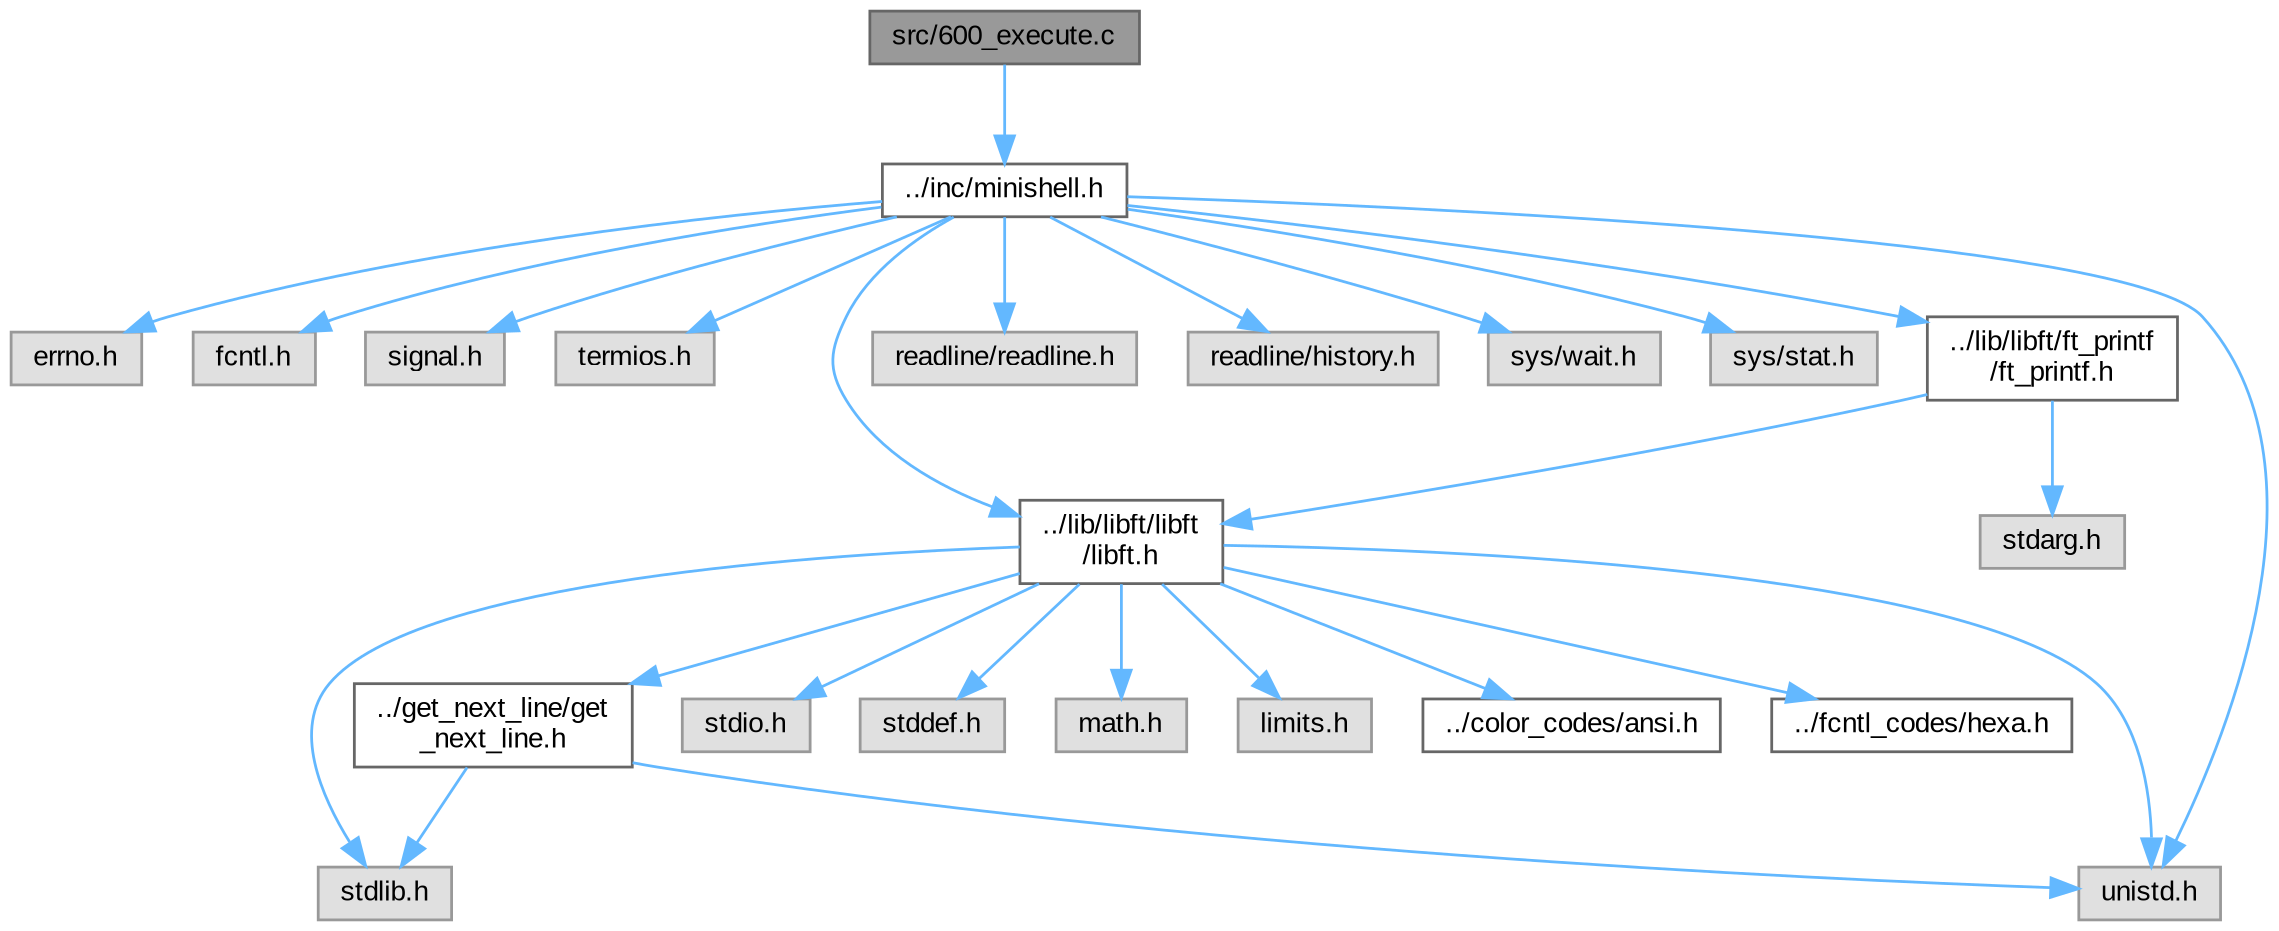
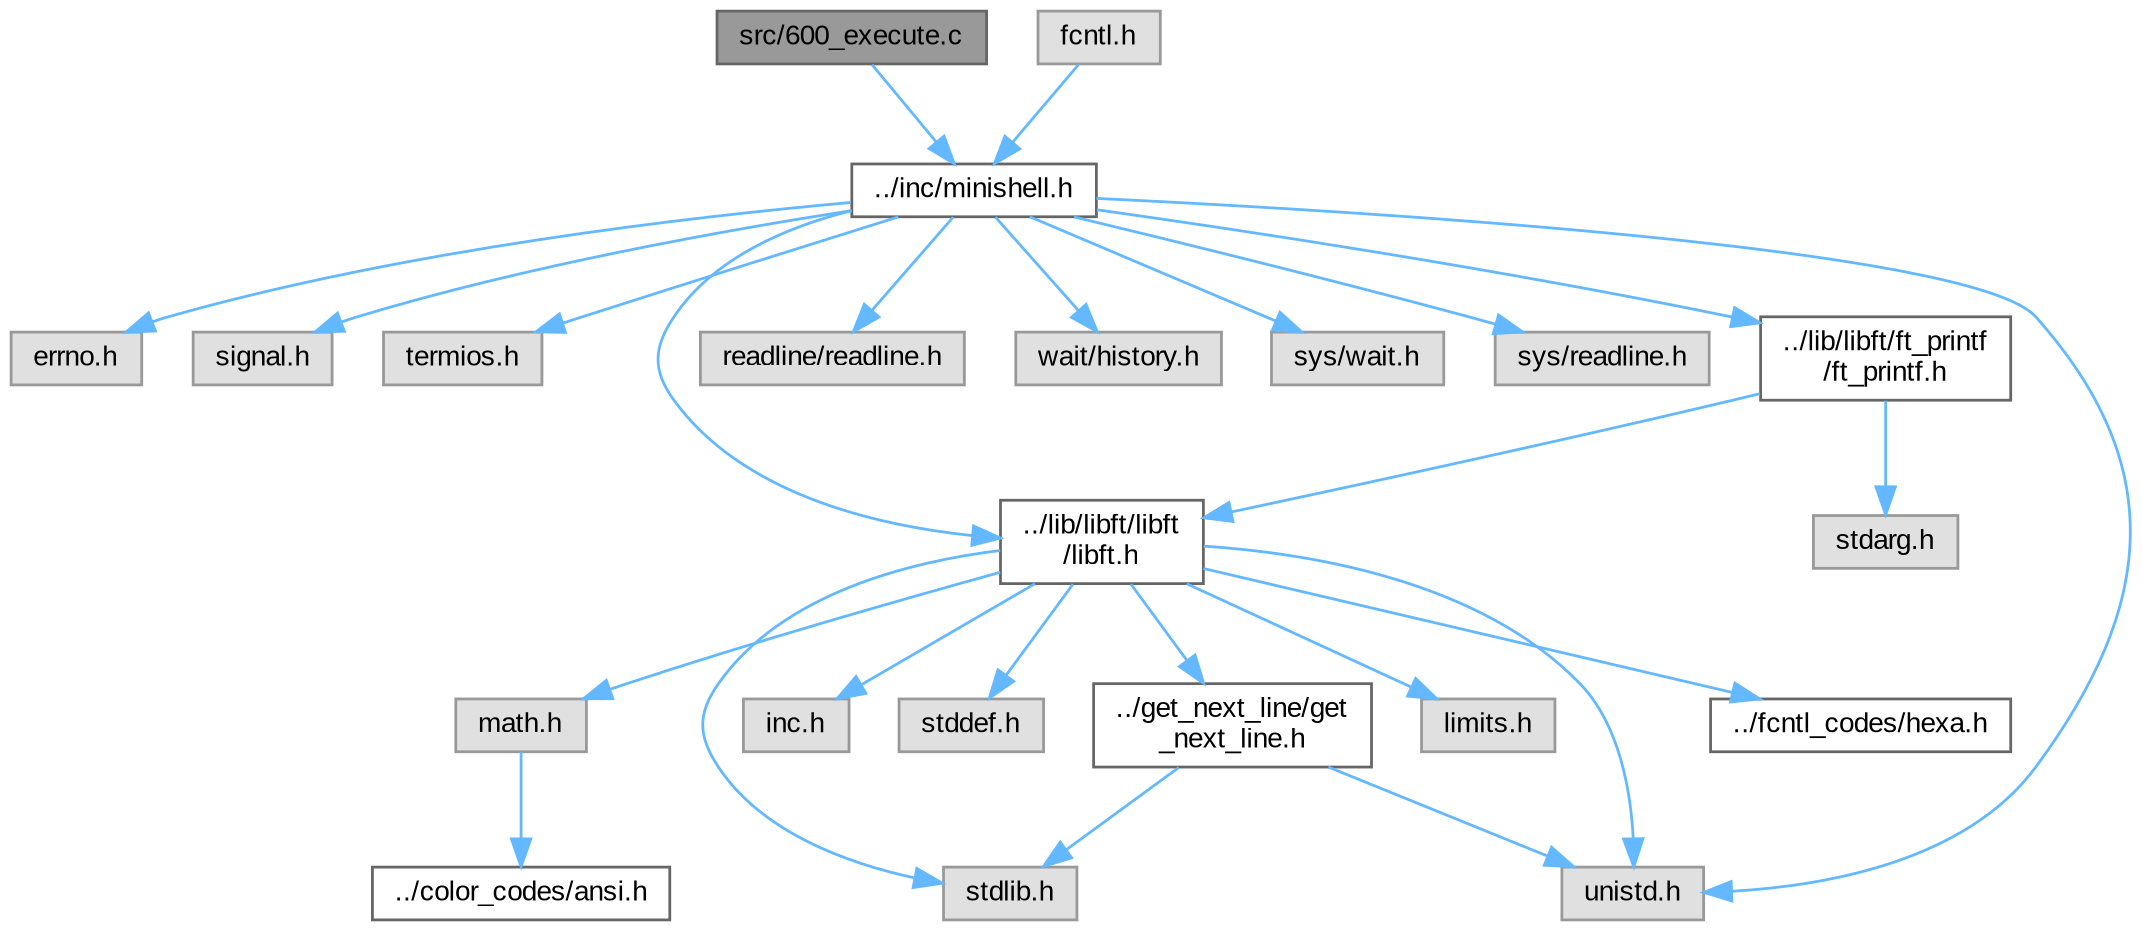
  digraph {
    fontname="Liberation Sans"
    node [color=grey60 fillcolor="#E0E0E0" fontname="Liberation Sans" fontsize=10 shape=box style=filled]
    edge [color=steelblue1 fontname="Liberation Sans" fontsize=10 labelfontname=Helvetica labelfontsize=10 style=solid]
    n1 [color=gray40 fillcolor=grey60 fontcolor=black height=0.2 label="src/600_execute.c" width=0.4]
    n2 [color=grey40 fillcolor=white height=0.2 label="../inc/minishell.h" width=0.4]
    n3 [height=0.2 label="errno.h" width=0.4]
    n4 [height=0.2 label="fcntl.h" width=0.4]
    n5 [height=0.2 label="signal.h" width=0.4]
    n6 [height=0.2 label="termios.h" width=0.4]
    n7 [height=0.2 label="unistd.h" width=0.4]
    n8 [height=0.2 label="readline/readline.h" width=0.4]
-   n9 [height=0.2 label="readline/history.h" width=0.4]
+   n9 [height=0.2 label="wait/history.h" width=0.4]
    n10 [height=0.2 label="sys/wait.h" width=0.4]
-   n11 [height=0.2 label="sys/stat.h" width=0.4]
+   n11 [height=0.2 label="sys/readline.h" width=0.4]
    n12 [color=grey40 fillcolor=white height=0.2 label="../lib/libft/libft\l/libft.h" width=0.4]
    n13 [color=grey40 fillcolor=white height=0.2 label="../lib/libft/ft_printf\l/ft_printf.h" width=0.4]
    n14 [height=0.2 label="stdlib.h" width=0.4]
-   n15 [height=0.2 label="stdio.h" width=0.4]
+   n15 [height=0.2 label="inc.h" width=0.4]
    n16 [height=0.2 label="stddef.h" width=0.4]
    n17 [height=0.2 label="math.h" width=0.4]
    n18 [height=0.2 label="limits.h" width=0.4]
    n19 [color=grey40 fillcolor=white height=0.2 label="../get_next_line/get\l_next_line.h" width=0.4]
    n20 [color=grey40 fillcolor=white height=0.2 label="../color_codes/ansi.h" width=0.4]
    n21 [color=grey40 fillcolor=white height=0.2 label="../fcntl_codes/hexa.h" width=0.4]
    n22 [height=0.2 label="stdarg.h" width=0.4]
    n1 -> n2
    n2 -> n3
-   n2 -> n4
+   n4 -> n2
    n2 -> n5
    n2 -> n6
    n2 -> n7
    n2 -> n8
    n2 -> n9
    n2 -> n10
    n2 -> n11
    n2 -> n12
    n2 -> n13
    n12 -> n7
    n12 -> n14
    n12 -> n15
    n12 -> n16
    n12 -> n17
    n12 -> n18
    n12 -> n19
-   n12 -> n20
+   n17 -> n20
    n12 -> n21
    n13 -> n12
    n13 -> n22
    n19 -> n7
    n19 -> n14
  }
